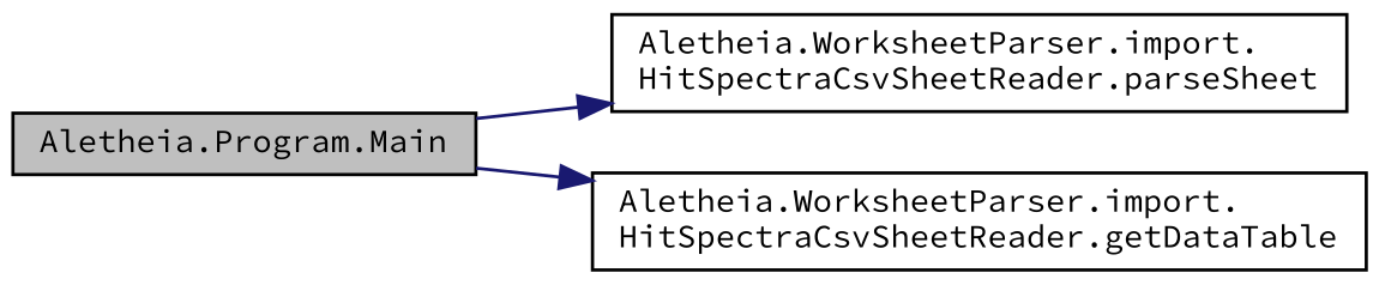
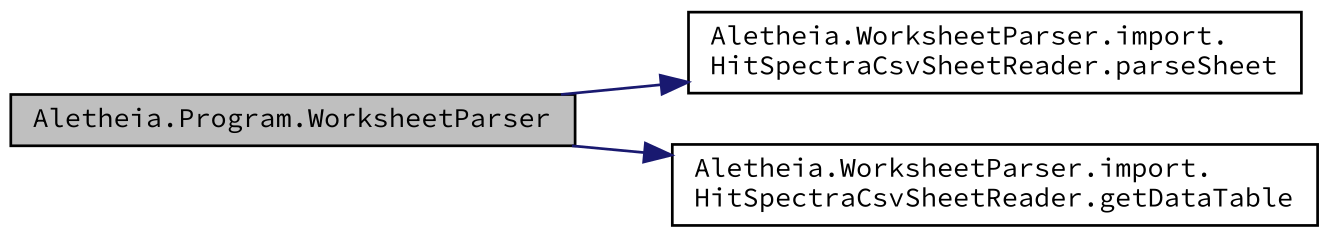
  digraph {
    rankdir=LR
    fontname="Source Code Pro"
    node [color=black fillcolor=white fontname="Source Code Pro" fontsize=10 shape=record style=filled]
    edge [color=midnightblue fontname="Source Code Pro" fontsize=10 labelfontname=Helvetica labelfontsize=10 style=solid]
-   n1 [fillcolor=grey75 fontcolor=black height=0.2 label="Aletheia.Program.Main" width=0.4]
+   n1 [fillcolor=grey75 fontcolor=black height=0.2 label="Aletheia.Program.WorksheetParser" width=0.4]
    n2 [height=0.2 label="Aletheia.WorksheetParser.import.\lHitSpectraCsvSheetReader.parseSheet" width=0.4]
    n3 [height=0.2 label="Aletheia.WorksheetParser.import.\lHitSpectraCsvSheetReader.getDataTable" width=0.4]
    n1 -> n2
    n1 -> n3
  }
